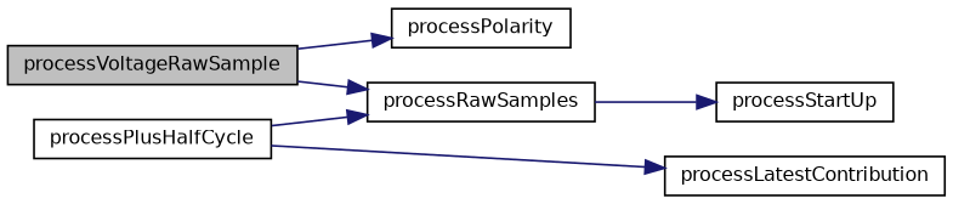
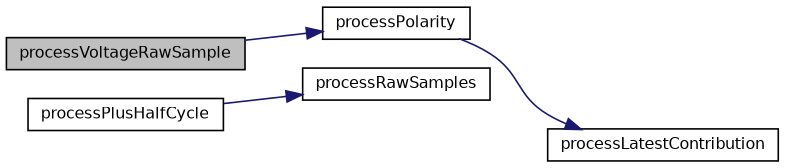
  digraph {
    rankdir=LR
    node [color=black fontname=Helvetica fontsize=10 shape=record]
    edge [color=midnightblue fontname=Helvetica fontsize=10 labelfontname=Helvetica labelfontsize=10 style=solid]
    n1 [fillcolor=grey75 fontcolor=black height=0.2 label=processVoltageRawSample style=filled width=0.4]
    n2 [height=0.2 label=processPolarity width=0.4]
    n3 [height=0.2 label=processRawSamples width=0.4]
-   n4 [height=0.2 label=processStartUp width=0.4]
    n5 [height=0.2 label=processPlusHalfCycle width=0.4]
    n6 [height=0.2 label=processLatestContribution width=0.4]
    n1 -> n2
-   n1 -> n3
-   n3 -> n4
    n5 -> n3
-   n5 -> n6
+   n2 -> n6
  }
